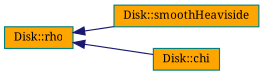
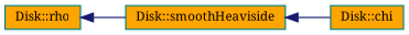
  digraph {
    fontname="Noto Serif"
    rankdir=LR
    node [color=teal fillcolor=orange fontname="Noto Serif" fontsize=10 shape=record style=filled]
    edge [color=midnightblue dir=back fontname="Noto Serif" fontsize=10 labelfontname=Helvetica labelfontsize=10 style=solid]
    n1 [fontcolor=black height=0.2 label="Disk::smoothHeaviside" width=0.4]
    n2 [height=0.2 label="Disk::chi" width=0.4]
    n3 [height=0.2 label="Disk::rho" width=0.4]
-   n3 -> n2
+   n1 -> n2
    n3 -> n1
  }
